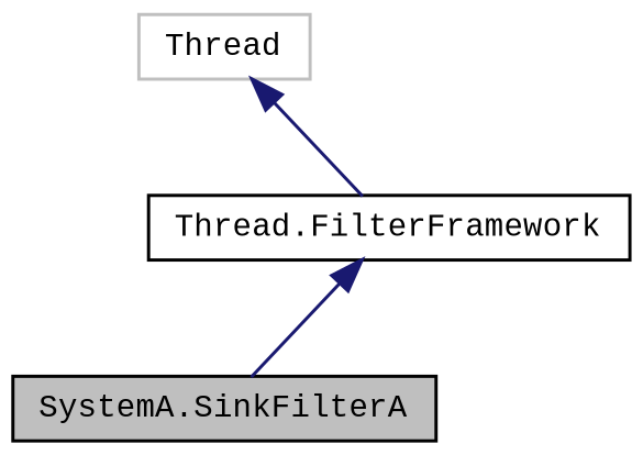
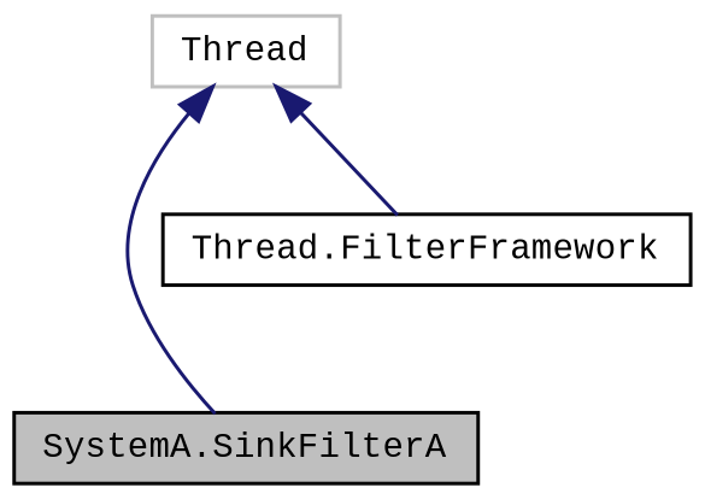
  digraph {
    fontname="Liberation Mono"
    node [color=black fillcolor=white fontname="Liberation Mono" fontsize=10 shape=record style=filled]
    edge [color=midnightblue dir=back fontname="Liberation Mono" fontsize=10 labelfontname=Helvetica labelfontsize=10 style=solid]
    n1 [fillcolor=grey75 fontcolor=black height=0.2 label="SystemA.SinkFilterA" width=0.4]
    n2 [height=0.2 label="Thread.FilterFramework" width=0.4]
    n3 [color=grey75 height=0.2 label=Thread width=0.4]
-   n2 -> n1
+   n3 -> n1
    n3 -> n2
  }
